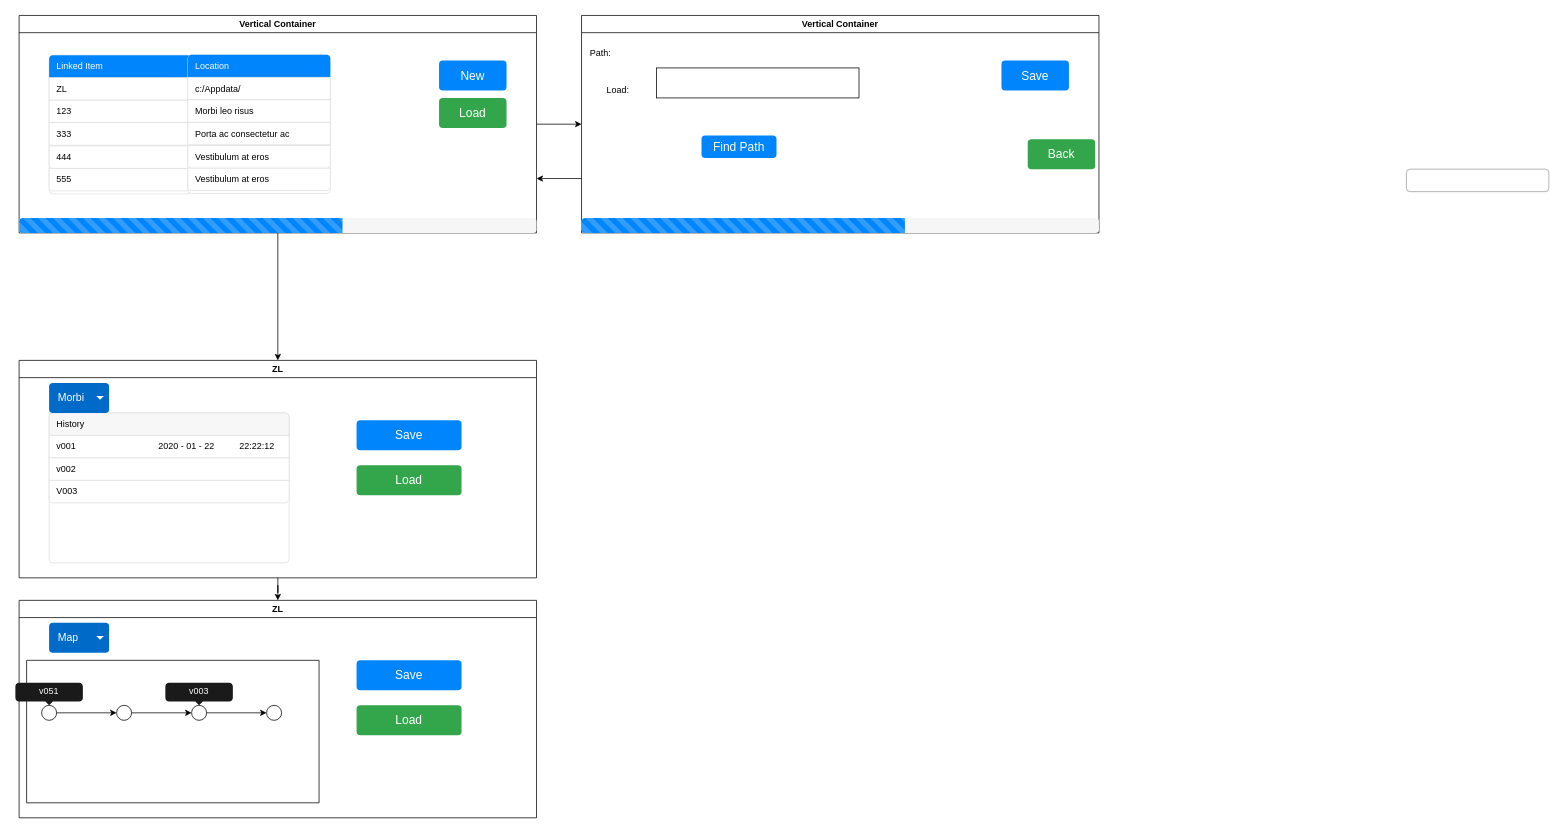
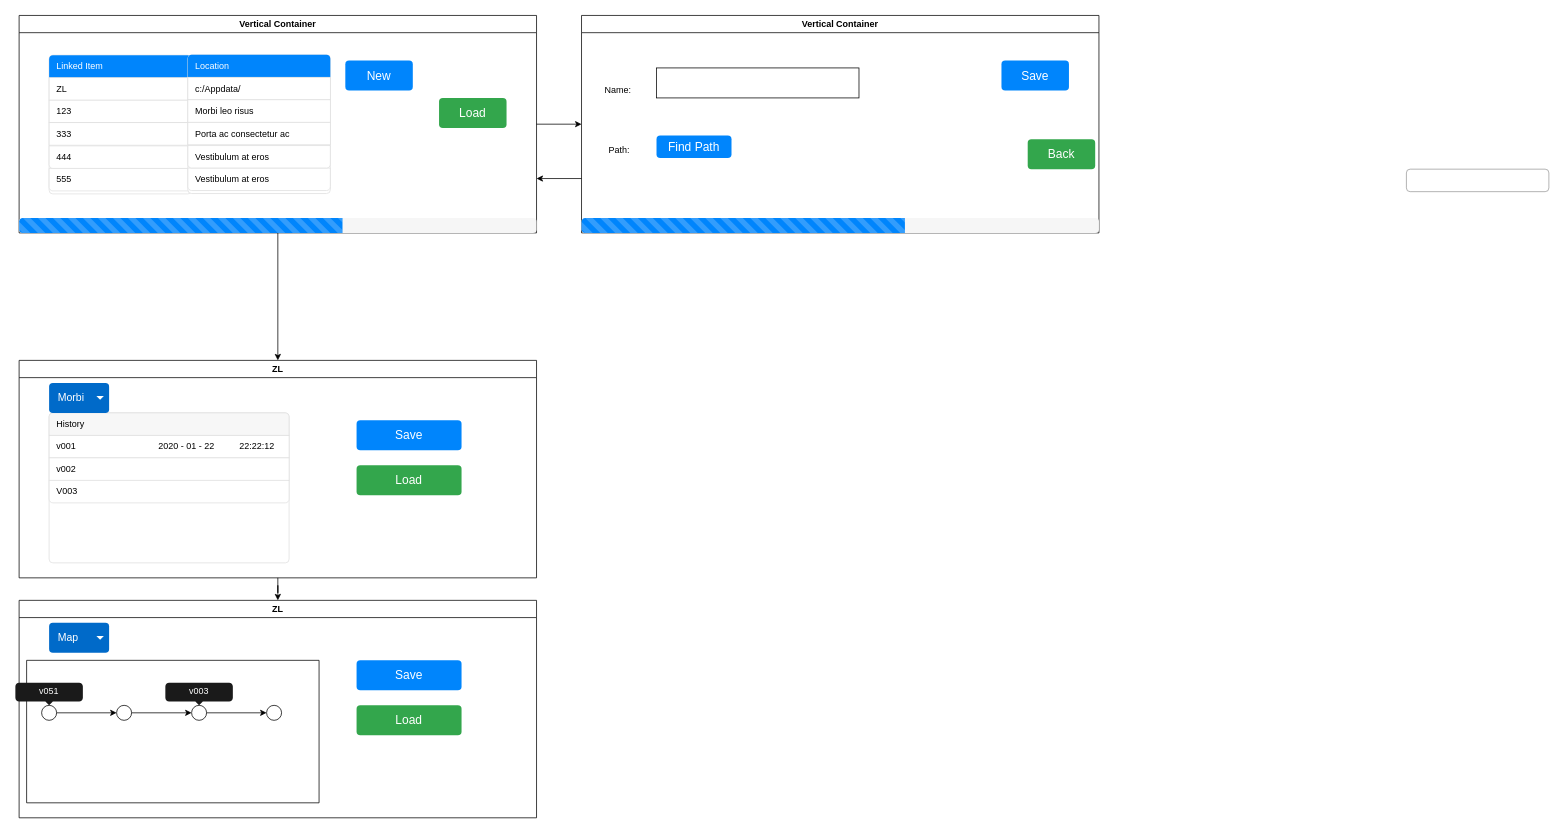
  <mxCell id="0" />
  <mxCell id="1" parent="0" />
  <mxCell id="2" style="edgeStyle=orthogonalEdgeStyle;rounded=0;orthogonalLoop=1;jettySize=auto;html=1;entryX=0.5;entryY=0;entryDx=0;entryDy=0;" parent="1" source="4" target="24" edge="1"><mxGeometry relative="1" as="geometry" /></mxCell>
  <mxCell id="3" style="edgeStyle=orthogonalEdgeStyle;rounded=0;orthogonalLoop=1;jettySize=auto;html=1;entryX=0;entryY=0.5;entryDx=0;entryDy=0;" edge="1" parent="1" source="4" target="50"><mxGeometry relative="1" as="geometry" /></mxCell>
  <mxCell id="4" value="Vertical Container" style="swimlane;" parent="1" vertex="1"><mxGeometry x="25" y="20" width="690" height="290" as="geometry" /></mxCell>
- <mxCell id="5" value="New" style="html=1;shadow=0;dashed=0;shape=mxgraph.bootstrap.rrect;rSize=5;strokeColor=none;strokeWidth=1;fillColor=#0085FC;fontColor=#FFFFFF;whiteSpace=wrap;align=center;verticalAlign=middle;spacingLeft=0;fontStyle=0;fontSize=16;spacing=5;" parent="4" vertex="1"><mxGeometry x="560" y="60" width="90" height="40" as="geometry" /></mxCell>
+ <mxCell id="5" value="New" style="html=1;shadow=0;dashed=0;shape=mxgraph.bootstrap.rrect;rSize=5;strokeColor=none;strokeWidth=1;fillColor=#0085FC;fontColor=#FFFFFF;whiteSpace=wrap;align=center;verticalAlign=middle;spacingLeft=0;fontStyle=0;fontSize=16;spacing=5;" parent="4" vertex="1"><mxGeometry x="435" y="60" width="90" height="40" as="geometry" /></mxCell>
  <mxCell id="6" value="Load" style="html=1;shadow=0;dashed=0;shape=mxgraph.bootstrap.rrect;rSize=5;strokeColor=none;strokeWidth=1;fillColor=#33A64C;fontColor=#FFFFFF;whiteSpace=wrap;align=center;verticalAlign=middle;spacingLeft=0;fontStyle=0;fontSize=16;spacing=5;" parent="4" vertex="1"><mxGeometry x="560" y="110" width="90" height="40" as="geometry" /></mxCell>
  <mxCell id="7" value="" style="html=1;shadow=0;dashed=0;shape=mxgraph.bootstrap.rrect;rSize=5;strokeColor=none;fillColor=#f6f6f6;whiteSpace=wrap;" parent="4" vertex="1"><mxGeometry y="270" width="690" height="20" as="geometry" /></mxCell>
  <mxCell id="8" value="" style="html=1;shadow=0;dashed=0;shape=mxgraph.bootstrap.leftButtonStriped;fillColor=#0085FC;fontColor=#FFFFFF;whiteSpace=wrap;" parent="7" vertex="1"><mxGeometry width="431.25" height="20" as="geometry" /></mxCell>
  <mxCell id="9" value="" style="html=1;shadow=0;dashed=0;shape=mxgraph.bootstrap.rrect;rSize=5;strokeColor=#DFDFDF;html=1;whiteSpace=wrap;fillColor=#FFFFFF;fontColor=#000000;" parent="4" vertex="1"><mxGeometry x="40" y="53" width="190" height="185" as="geometry" /></mxCell>
  <mxCell id="10" value="Linked Item" style="html=1;shadow=0;dashed=0;shape=mxgraph.bootstrap.topButton;rSize=5;strokeColor=none;fillColor=#0085FC;fontColor=#ffffff;perimeter=none;whiteSpace=wrap;resizeWidth=1;align=left;spacing=10;" parent="9" vertex="1"><mxGeometry width="190.0" height="30" relative="1" as="geometry" /></mxCell>
  <mxCell id="11" value="ZL" style="strokeColor=inherit;fillColor=inherit;gradientColor=inherit;fontColor=inherit;html=1;shadow=0;dashed=0;perimeter=none;whiteSpace=wrap;resizeWidth=1;align=left;spacing=10;" parent="9" vertex="1"><mxGeometry width="190.0" height="30" relative="1" as="geometry"><mxPoint y="30" as="offset" /></mxGeometry></mxCell>
  <mxCell id="12" value="123" style="strokeColor=inherit;fillColor=inherit;gradientColor=inherit;fontColor=inherit;html=1;shadow=0;dashed=0;perimeter=none;whiteSpace=wrap;resizeWidth=1;align=left;spacing=10;" parent="9" vertex="1"><mxGeometry width="190.0" height="30" relative="1" as="geometry"><mxPoint y="60" as="offset" /></mxGeometry></mxCell>
  <mxCell id="13" value="333" style="strokeColor=inherit;fillColor=inherit;gradientColor=inherit;fontColor=inherit;html=1;shadow=0;dashed=0;perimeter=none;whiteSpace=wrap;resizeWidth=1;align=left;spacing=10;" parent="9" vertex="1"><mxGeometry width="190.0" height="30" relative="1" as="geometry"><mxPoint y="90" as="offset" /></mxGeometry></mxCell>
  <mxCell id="14" value="555" style="strokeColor=inherit;fillColor=inherit;gradientColor=inherit;fontColor=inherit;html=1;shadow=0;dashed=0;shape=mxgraph.bootstrap.bottomButton;rSize=5;perimeter=none;whiteSpace=wrap;resizeWidth=1;resizeHeight=0;align=left;spacing=10;" parent="9" vertex="1"><mxGeometry y="1" width="190.0" height="30" relative="1" as="geometry"><mxPoint y="-34" as="offset" /></mxGeometry></mxCell>
  <mxCell id="15" value="444" style="strokeColor=inherit;fillColor=inherit;gradientColor=inherit;fontColor=inherit;html=1;shadow=0;dashed=0;shape=mxgraph.bootstrap.bottomButton;rSize=5;perimeter=none;whiteSpace=wrap;resizeWidth=1;resizeHeight=0;align=left;spacing=10;" parent="9" vertex="1"><mxGeometry y="121" width="190.0" height="30" as="geometry" /></mxCell>
  <mxCell id="16" value="" style="html=1;shadow=0;dashed=0;shape=mxgraph.bootstrap.rrect;rSize=5;strokeColor=#DFDFDF;html=1;whiteSpace=wrap;fillColor=#FFFFFF;fontColor=#000000;" parent="4" vertex="1"><mxGeometry x="225" y="52.5" width="190" height="185" as="geometry" /></mxCell>
  <mxCell id="17" value="Location" style="html=1;shadow=0;dashed=0;shape=mxgraph.bootstrap.topButton;rSize=5;strokeColor=none;fillColor=#0085FC;fontColor=#ffffff;perimeter=none;whiteSpace=wrap;resizeWidth=1;align=left;spacing=10;" parent="16" vertex="1"><mxGeometry width="190.0" height="30" relative="1" as="geometry" /></mxCell>
  <mxCell id="18" value="c:/Appdata/" style="strokeColor=inherit;fillColor=inherit;gradientColor=inherit;fontColor=inherit;html=1;shadow=0;dashed=0;perimeter=none;whiteSpace=wrap;resizeWidth=1;align=left;spacing=10;" parent="16" vertex="1"><mxGeometry width="190.0" height="30" relative="1" as="geometry"><mxPoint y="30" as="offset" /></mxGeometry></mxCell>
  <mxCell id="19" value="Morbi leo risus" style="strokeColor=inherit;fillColor=inherit;gradientColor=inherit;fontColor=inherit;html=1;shadow=0;dashed=0;perimeter=none;whiteSpace=wrap;resizeWidth=1;align=left;spacing=10;" parent="16" vertex="1"><mxGeometry width="190.0" height="30" relative="1" as="geometry"><mxPoint y="60" as="offset" /></mxGeometry></mxCell>
  <mxCell id="20" value="Porta ac consectetur ac" style="strokeColor=inherit;fillColor=inherit;gradientColor=inherit;fontColor=inherit;html=1;shadow=0;dashed=0;perimeter=none;whiteSpace=wrap;resizeWidth=1;align=left;spacing=10;" parent="16" vertex="1"><mxGeometry width="190.0" height="30" relative="1" as="geometry"><mxPoint y="90" as="offset" /></mxGeometry></mxCell>
  <mxCell id="21" value="Vestibulum at eros" style="strokeColor=inherit;fillColor=inherit;gradientColor=inherit;fontColor=inherit;html=1;shadow=0;dashed=0;shape=mxgraph.bootstrap.bottomButton;rSize=5;perimeter=none;whiteSpace=wrap;resizeWidth=1;resizeHeight=0;align=left;spacing=10;" parent="16" vertex="1"><mxGeometry y="1" width="190.0" height="30" relative="1" as="geometry"><mxPoint y="-34" as="offset" /></mxGeometry></mxCell>
  <mxCell id="22" value="Vestibulum at eros" style="strokeColor=inherit;fillColor=inherit;gradientColor=inherit;fontColor=inherit;html=1;shadow=0;dashed=0;shape=mxgraph.bootstrap.bottomButton;rSize=5;perimeter=none;whiteSpace=wrap;resizeWidth=1;resizeHeight=0;align=left;spacing=10;" parent="16" vertex="1"><mxGeometry y="121" width="190.0" height="30" as="geometry" /></mxCell>
  <mxCell id="23" style="edgeStyle=orthogonalEdgeStyle;rounded=0;orthogonalLoop=1;jettySize=auto;html=1;entryX=0.5;entryY=0;entryDx=0;entryDy=0;" parent="1" source="24" target="34" edge="1"><mxGeometry relative="1" as="geometry" /></mxCell>
  <mxCell id="24" value="ZL" style="swimlane;startSize=23;" parent="1" vertex="1"><mxGeometry x="25" y="480" width="690" height="290" as="geometry" /></mxCell>
  <mxCell id="25" value="Save" style="html=1;shadow=0;dashed=0;shape=mxgraph.bootstrap.rrect;rSize=5;strokeColor=none;strokeWidth=1;fillColor=#0085FC;fontColor=#FFFFFF;whiteSpace=wrap;align=center;verticalAlign=middle;spacingLeft=0;fontStyle=0;fontSize=16;spacing=5;" parent="24" vertex="1"><mxGeometry x="450" y="80" width="140" height="40" as="geometry" /></mxCell>
  <mxCell id="26" value="Load" style="html=1;shadow=0;dashed=0;shape=mxgraph.bootstrap.rrect;rSize=5;strokeColor=none;strokeWidth=1;fillColor=#33A64C;fontColor=#FFFFFF;whiteSpace=wrap;align=center;verticalAlign=middle;spacingLeft=0;fontStyle=0;fontSize=16;spacing=5;" parent="24" vertex="1"><mxGeometry x="450" y="140" width="140" height="40" as="geometry" /></mxCell>
  <mxCell id="27" value="" style="html=1;shadow=0;dashed=0;shape=mxgraph.bootstrap.rrect;rSize=5;strokeColor=#DFDFDF;html=1;whiteSpace=wrap;fillColor=#FFFFFF;fontColor=#000000;" parent="24" vertex="1"><mxGeometry x="40" y="70" width="320" height="200" as="geometry" /></mxCell>
  <mxCell id="28" value="History" style="html=1;shadow=0;dashed=0;shape=mxgraph.bootstrap.topButton;strokeColor=inherit;fillColor=#F7F7F7;rSize=5;perimeter=none;whiteSpace=wrap;resizeWidth=1;align=left;spacing=10;" parent="27" vertex="1"><mxGeometry width="320" height="30" relative="1" as="geometry" /></mxCell>
  <mxCell id="29" value="v001&amp;nbsp; &amp;nbsp; &amp;nbsp; &amp;nbsp; &amp;nbsp; &amp;nbsp; &amp;nbsp; &amp;nbsp; &amp;nbsp; &amp;nbsp; &amp;nbsp; &amp;nbsp; &amp;nbsp; &amp;nbsp; &amp;nbsp; &amp;nbsp; &amp;nbsp;2020 - 01 - 22&amp;nbsp; &amp;nbsp; &amp;nbsp; &amp;nbsp; &amp;nbsp; 22:22:12" style="strokeColor=inherit;fillColor=inherit;gradientColor=inherit;fontColor=inherit;html=1;shadow=0;dashed=0;perimeter=none;whiteSpace=wrap;resizeWidth=1;align=left;spacing=10;" parent="27" vertex="1"><mxGeometry width="320" height="30" relative="1" as="geometry"><mxPoint y="30" as="offset" /></mxGeometry></mxCell>
  <mxCell id="30" value="v002" style="strokeColor=inherit;fillColor=inherit;gradientColor=inherit;fontColor=inherit;html=1;shadow=0;dashed=0;perimeter=none;whiteSpace=wrap;resizeWidth=1;align=left;spacing=10;" parent="27" vertex="1"><mxGeometry width="320" height="30" relative="1" as="geometry"><mxPoint y="60" as="offset" /></mxGeometry></mxCell>
  <mxCell id="31" value="V003" style="strokeColor=inherit;fillColor=inherit;gradientColor=inherit;fontColor=inherit;html=1;shadow=0;dashed=0;shape=mxgraph.bootstrap.bottomButton;rSize=5;perimeter=none;whiteSpace=wrap;resizeWidth=1;resizeHeight=0;align=left;spacing=10;" parent="27" vertex="1"><mxGeometry y="1" width="320" height="30" relative="1" as="geometry"><mxPoint y="-110" as="offset" /></mxGeometry></mxCell>
  <mxCell id="32" value="Morbi" style="html=1;shadow=0;dashed=0;shape=mxgraph.bootstrap.rrect;rSize=5;strokeColor=none;strokeWidth=1;fillColor=#006AC9;fontColor=#ffffff;whiteSpace=wrap;align=left;verticalAlign=middle;fontStyle=0;fontSize=14;spacingLeft=10;" parent="24" vertex="1"><mxGeometry x="40" y="30" width="80" height="40" as="geometry" /></mxCell>
  <mxCell id="33" value="" style="shape=triangle;direction=south;fillColor=#ffffff;strokeColor=none;perimeter=none;" parent="32" vertex="1"><mxGeometry x="1" y="0.5" width="10" height="5" relative="1" as="geometry"><mxPoint x="-17" y="-2.5" as="offset" /></mxGeometry></mxCell>
  <mxCell id="34" value="ZL" style="swimlane;startSize=23;" parent="1" vertex="1"><mxGeometry x="25" y="800" width="690" height="290" as="geometry" /></mxCell>
  <mxCell id="35" value="Save" style="html=1;shadow=0;dashed=0;shape=mxgraph.bootstrap.rrect;rSize=5;strokeColor=none;strokeWidth=1;fillColor=#0085FC;fontColor=#FFFFFF;whiteSpace=wrap;align=center;verticalAlign=middle;spacingLeft=0;fontStyle=0;fontSize=16;spacing=5;" parent="34" vertex="1"><mxGeometry x="450" y="80" width="140" height="40" as="geometry" /></mxCell>
  <mxCell id="36" value="Load" style="html=1;shadow=0;dashed=0;shape=mxgraph.bootstrap.rrect;rSize=5;strokeColor=none;strokeWidth=1;fillColor=#33A64C;fontColor=#FFFFFF;whiteSpace=wrap;align=center;verticalAlign=middle;spacingLeft=0;fontStyle=0;fontSize=16;spacing=5;" parent="34" vertex="1"><mxGeometry x="450" y="140" width="140" height="40" as="geometry" /></mxCell>
  <mxCell id="37" value="Map" style="html=1;shadow=0;dashed=0;shape=mxgraph.bootstrap.rrect;rSize=5;strokeColor=none;strokeWidth=1;fillColor=#006AC9;fontColor=#ffffff;whiteSpace=wrap;align=left;verticalAlign=middle;fontStyle=0;fontSize=14;spacingLeft=10;" parent="34" vertex="1"><mxGeometry x="40" y="30" width="80" height="40" as="geometry" /></mxCell>
  <mxCell id="38" value="" style="shape=triangle;direction=south;fillColor=#ffffff;strokeColor=none;perimeter=none;" parent="37" vertex="1"><mxGeometry x="1" y="0.5" width="10" height="5" relative="1" as="geometry"><mxPoint x="-17" y="-2.5" as="offset" /></mxGeometry></mxCell>
  <mxCell id="39" value="" style="edgeStyle=orthogonalEdgeStyle;rounded=0;orthogonalLoop=1;jettySize=auto;html=1;" parent="34" source="40" target="42" edge="1"><mxGeometry relative="1" as="geometry" /></mxCell>
  <mxCell id="40" value="" style="ellipse;whiteSpace=wrap;html=1;aspect=fixed;" parent="34" vertex="1"><mxGeometry x="30" y="140" width="20" height="20" as="geometry" /></mxCell>
  <mxCell id="41" value="" style="edgeStyle=orthogonalEdgeStyle;rounded=0;orthogonalLoop=1;jettySize=auto;html=1;" parent="34" source="42" target="44" edge="1"><mxGeometry relative="1" as="geometry" /></mxCell>
  <mxCell id="42" value="" style="ellipse;whiteSpace=wrap;html=1;aspect=fixed;" parent="34" vertex="1"><mxGeometry x="130" y="140" width="20" height="20" as="geometry" /></mxCell>
  <mxCell id="43" value="" style="edgeStyle=orthogonalEdgeStyle;rounded=0;orthogonalLoop=1;jettySize=auto;html=1;" parent="34" source="44" target="45" edge="1"><mxGeometry relative="1" as="geometry" /></mxCell>
  <mxCell id="44" value="" style="ellipse;whiteSpace=wrap;html=1;aspect=fixed;" parent="34" vertex="1"><mxGeometry x="230" y="140" width="20" height="20" as="geometry" /></mxCell>
  <mxCell id="45" value="" style="ellipse;whiteSpace=wrap;html=1;aspect=fixed;" parent="34" vertex="1"><mxGeometry x="330" y="140" width="20" height="20" as="geometry" /></mxCell>
  <mxCell id="46" value="" style="swimlane;startSize=0;" parent="34" vertex="1"><mxGeometry x="10" y="80" width="390" height="190" as="geometry"><mxRectangle x="10" y="80" width="50" height="40" as="alternateBounds" /></mxGeometry></mxCell>
  <mxCell id="47" value="v051" style="html=1;shadow=0;dashed=0;shape=mxgraph.bootstrap.popover;fillColor=#1A1A1A;strokeColor=none;dx=45;dy=5;rSize=5;whiteSpace=wrap;verticalAlign=top;spacing=10;fontSize=12;spacingLeft=0;align=center;spacingTop=-10;fontColor=#FFFFFF;" parent="46" vertex="1"><mxGeometry x="-15" y="30" width="90" height="30" as="geometry" /></mxCell>
  <mxCell id="48" value="v003" style="html=1;shadow=0;dashed=0;shape=mxgraph.bootstrap.popover;fillColor=#1A1A1A;strokeColor=none;dx=45;dy=5;rSize=5;whiteSpace=wrap;verticalAlign=top;spacing=10;fontSize=12;spacingLeft=0;align=center;spacingTop=-10;fontColor=#FFFFFF;" parent="46" vertex="1"><mxGeometry x="185" y="30" width="90" height="30" as="geometry" /></mxCell>
  <mxCell id="49" style="edgeStyle=orthogonalEdgeStyle;rounded=0;orthogonalLoop=1;jettySize=auto;html=1;exitX=0;exitY=0.75;exitDx=0;exitDy=0;entryX=1;entryY=0.75;entryDx=0;entryDy=0;" edge="1" parent="1" source="50" target="4"><mxGeometry relative="1" as="geometry" /></mxCell>
  <mxCell id="50" value="Vertical Container" style="swimlane;" parent="1" vertex="1"><mxGeometry x="775" y="20" width="690" height="290" as="geometry" /></mxCell>
  <mxCell id="51" value="Save" style="html=1;shadow=0;dashed=0;shape=mxgraph.bootstrap.rrect;rSize=5;strokeColor=none;strokeWidth=1;fillColor=#0085FC;fontColor=#FFFFFF;whiteSpace=wrap;align=center;verticalAlign=middle;spacingLeft=0;fontStyle=0;fontSize=16;spacing=5;" parent="50" vertex="1"><mxGeometry x="560" y="60" width="90" height="40" as="geometry" /></mxCell>
  <mxCell id="52" value="Back" style="html=1;shadow=0;dashed=0;shape=mxgraph.bootstrap.rrect;rSize=5;strokeColor=none;strokeWidth=1;fillColor=#33A64C;fontColor=#FFFFFF;whiteSpace=wrap;align=center;verticalAlign=middle;spacingLeft=0;fontStyle=0;fontSize=16;spacing=5;" parent="50" vertex="1"><mxGeometry x="595" y="165" width="90" height="40" as="geometry" /></mxCell>
  <mxCell id="53" value="" style="html=1;shadow=0;dashed=0;shape=mxgraph.bootstrap.rrect;rSize=5;strokeColor=none;fillColor=#f6f6f6;whiteSpace=wrap;" parent="50" vertex="1"><mxGeometry y="270" width="690" height="20" as="geometry" /></mxCell>
  <mxCell id="54" value="" style="html=1;shadow=0;dashed=0;shape=mxgraph.bootstrap.leftButtonStriped;fillColor=#0085FC;fontColor=#FFFFFF;whiteSpace=wrap;" parent="53" vertex="1"><mxGeometry width="431.25" height="20" as="geometry" /></mxCell>
  <mxCell id="55" value="" style="html=1;shadow=0;dashed=0;shape=mxgraph.bootstrap.rrect;rSize=5;fillColor=none;strokeColor=#999999;align=left;spacing=15;fontSize=14;fontColor=#6C767D;" parent="50" vertex="1"><mxGeometry width="190" height="30" relative="1" as="geometry"><mxPoint x="1100" y="205" as="offset" /></mxGeometry></mxCell>
  <mxCell id="56" value="" style="whiteSpace=wrap;html=1;" vertex="1" parent="50"><mxGeometry x="100" y="70" width="270" height="40" as="geometry" /></mxCell>
- <mxCell id="57" value="Find Path" style="html=1;shadow=0;dashed=0;shape=mxgraph.bootstrap.rrect;rSize=5;strokeColor=none;strokeWidth=1;fillColor=#0085FC;fontColor=#FFFFFF;whiteSpace=wrap;align=center;verticalAlign=middle;spacingLeft=0;fontStyle=0;fontSize=16;spacing=5;" vertex="1" parent="50"><mxGeometry x="160" y="160" width="100" height="30" as="geometry" /></mxCell>
- <mxCell id="58" value="Path:" style="text;html=1;align=center;verticalAlign=middle;resizable=0;points=[];autosize=1;strokeColor=none;fillColor=none;" vertex="1" parent="50"><mxGeometry x="5" y="40" width="40" height="20" as="geometry" /></mxCell>
- <mxCell id="59" value="Load:&amp;nbsp;" style="text;html=1;align=center;verticalAlign=middle;resizable=0;points=[];autosize=1;strokeColor=none;fillColor=none;" vertex="1" parent="1"><mxGeometry x="800" y="110" width="50" height="20" as="geometry" /></mxCell>
+ <mxCell id="57" value="Find Path" style="html=1;shadow=0;dashed=0;shape=mxgraph.bootstrap.rrect;rSize=5;strokeColor=none;strokeWidth=1;fillColor=#0085FC;fontColor=#FFFFFF;whiteSpace=wrap;align=center;verticalAlign=middle;spacingLeft=0;fontStyle=0;fontSize=16;spacing=5;" vertex="1" parent="50"><mxGeometry x="100" y="160" width="100" height="30" as="geometry" /></mxCell>
+ <mxCell id="58" value="Path:" style="text;html=1;align=center;verticalAlign=middle;resizable=0;points=[];autosize=1;strokeColor=none;fillColor=none;" vertex="1" parent="50"><mxGeometry x="30" y="170" width="40" height="20" as="geometry" /></mxCell>
+ <mxCell id="59" value="Name:&amp;nbsp;" style="text;html=1;align=center;verticalAlign=middle;resizable=0;points=[];autosize=1;strokeColor=none;fillColor=none;" vertex="1" parent="1"><mxGeometry x="800" y="110" width="50" height="20" as="geometry" /></mxCell>
